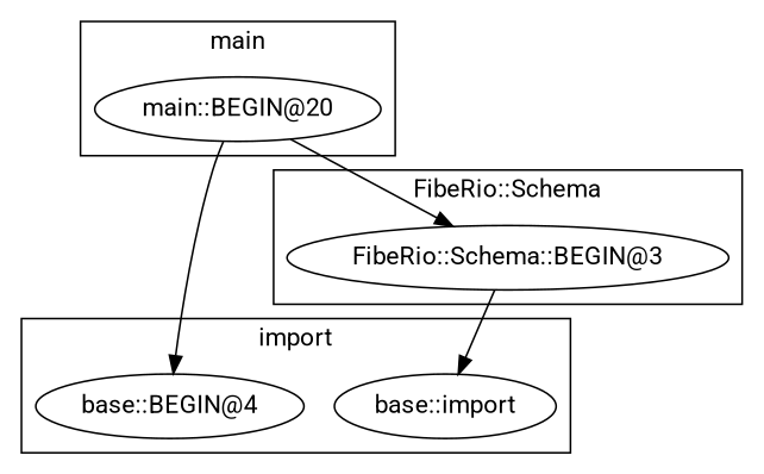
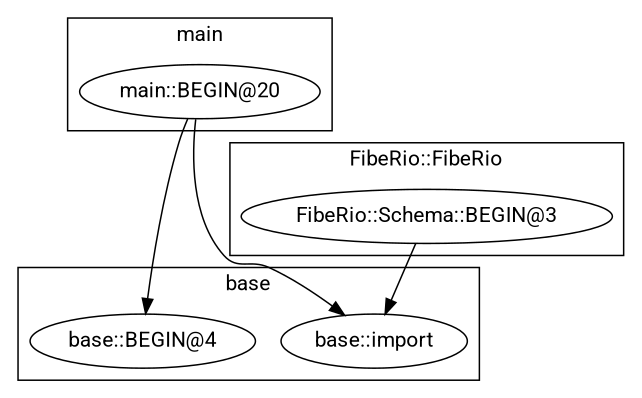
  digraph {
    fontname=Roboto
    node [fontname=Roboto]
    edge [fontname=Roboto]
    "base::BEGIN@4"
    "base::import"
    "main::BEGIN@20"
    "FibeRio::Schema::BEGIN@3"
    subgraph cluster_1 {
-     label=import
+     label=base
      "base::BEGIN@4"
      "base::import"
    }
    subgraph cluster_2 {
      label=main
      "main::BEGIN@20"
    }
    subgraph cluster_3 {
-     label="FibeRio::Schema"
+     label="FibeRio::FibeRio"
      "FibeRio::Schema::BEGIN@3"
    }
    "main::BEGIN@20" -> "base::BEGIN@4"
-   "main::BEGIN@20" -> "FibeRio::Schema::BEGIN@3"
+   "main::BEGIN@20" -> "base::import"
    "FibeRio::Schema::BEGIN@3" -> "base::import"
  }
